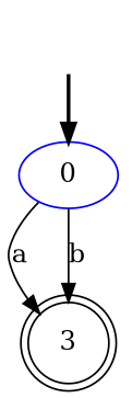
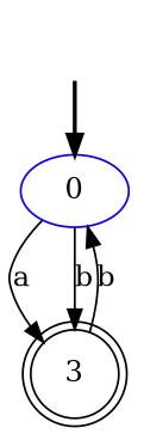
  digraph {
    fake [style=invisible]
    0 [root=true color=blue]
    3 [shape=doublecircle color=black]
    fake -> 0 [style=bold]
    0 -> 3 [label=a]
    0 -> 3 [label=b]
+   3 -> 0 [label=b]
  }
